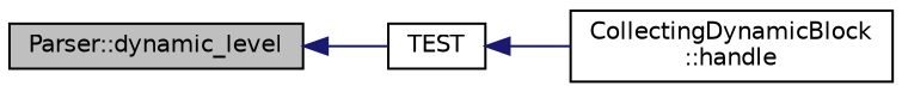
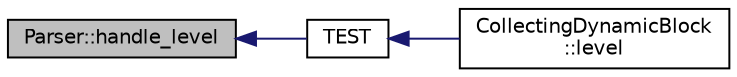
  digraph {
    rankdir=LR
    node [color=black fillcolor=white fontname=Helvetica fontsize=10 shape=record style=filled]
    edge [color=midnightblue dir=back fontname=Helvetica fontsize=10 labelfontname=Helvetica labelfontsize=10 style=solid]
-   n1 [fillcolor=grey75 fontcolor=black height=0.2 label="Parser::dynamic_level" width=0.4]
+   n1 [fillcolor=grey75 fontcolor=black height=0.2 label="Parser::handle_level" width=0.4]
    n2 [height=0.2 label=TEST width=0.4]
-   n3 [height=0.2 label="CollectingDynamicBlock\l::handle" width=0.4]
+   n3 [height=0.2 label="CollectingDynamicBlock\l::level" width=0.4]
    n1 -> n2
    n2 -> n3
  }
